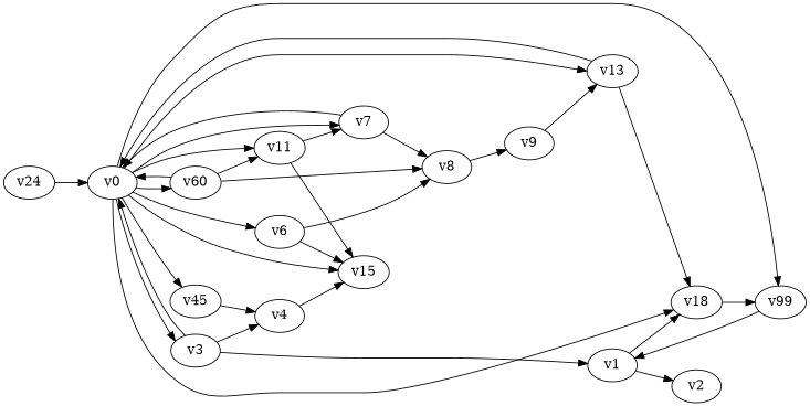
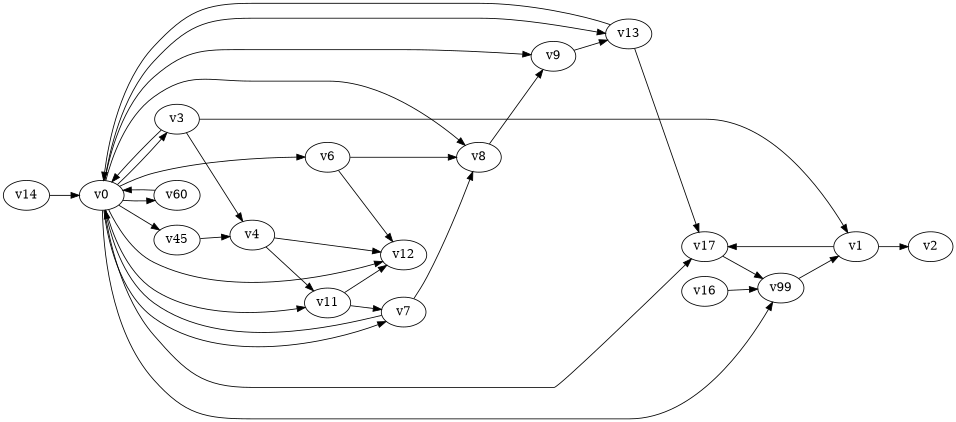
  digraph {
    rankdir=LR
    node [player=0 priority=0]
    v0 [player=1 priority=8]
    v3 [player=1 priority=1]
    v6 [priority=22]
    v7 [priority=40]
    v8 [priority=38]
    v9 [priority=31]
    n7 [label=v60 priority=21]
    v11 [player=1 priority=11]
-   v12 [priority=36 label=v15]
+   v12 [priority=36]
    v13 [priority=14]
    n11 [label=v45]
-   v18 [player=1 priority=24]
+   v18 [player=1 priority=24 label=v17]
    n13 [label=v99 priority=2]
    v1 [player=1 priority=10]
    v2 [priority=39]
    v4
-   v14 [player=1 priority=30 label=v24]
+   v14 [player=1 priority=30]
+   v16 [priority=16]
    v0 -> v3
    v0 -> v6
    v0 -> v7
-   n7 -> v8
+   v0 -> v8
+   v0 -> v9
    v0 -> n7
    v0 -> v11
    v0 -> v12
    v0 -> v13
    v0 -> n11
    v0 -> v18
    v0 -> n13
    v3 -> v0
    v3 -> v1
    v3 -> v4
    v6 -> v8
    v6 -> v12
    v7 -> v0
    v7 -> v8
    v8 -> v9
    v9 -> v13
    n7 -> v0
-   n7 -> v11
+   v4 -> v11
    v11 -> v7
    v11 -> v12
    v13 -> v0
    v13 -> v18
    n11 -> v4
    v18 -> n13
    n13 -> v1
    v1 -> v18
    v1 -> v2
    v4 -> v12
    v14 -> v0
+   v16 -> n13
  }
